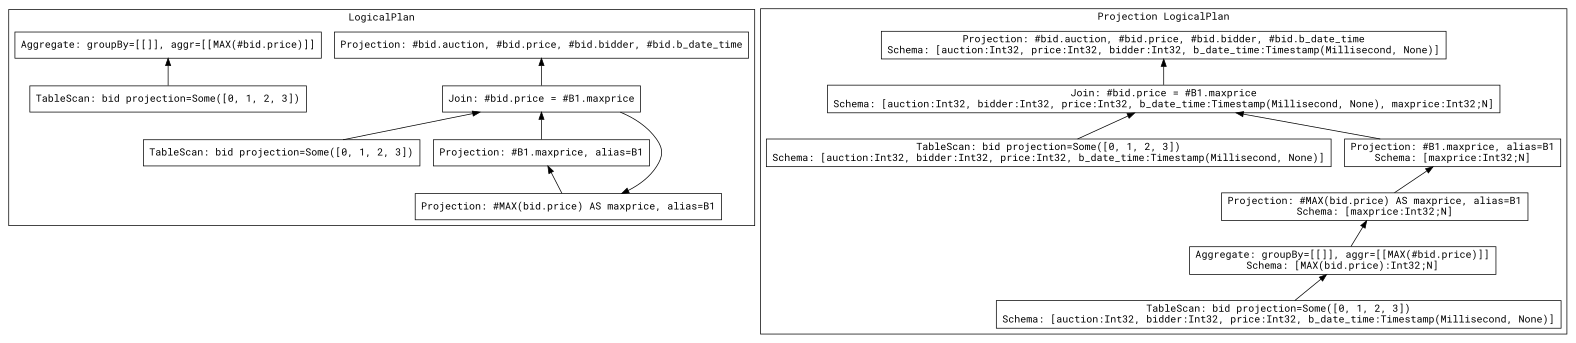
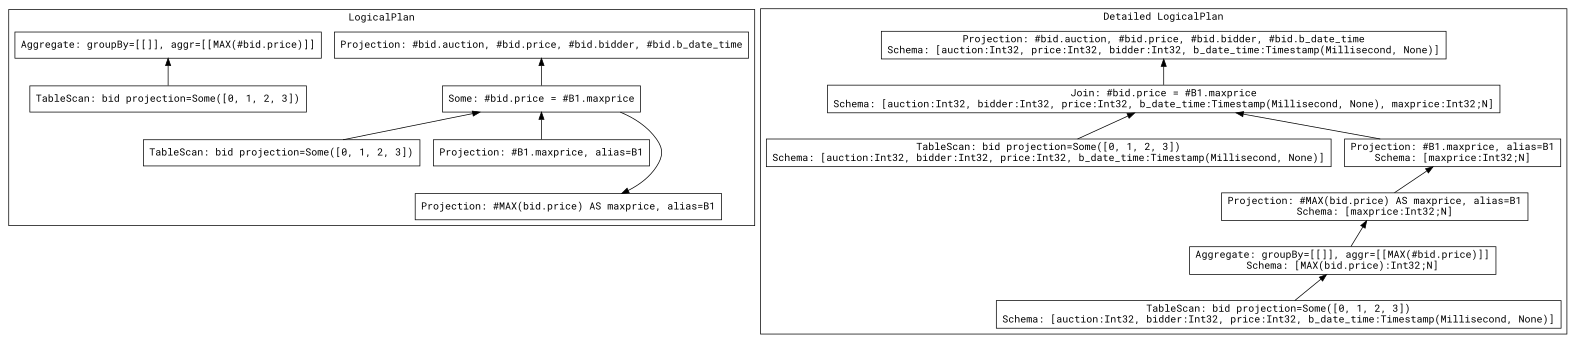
  digraph {
    fontname="Roboto Mono"
    node [fontname="Roboto Mono" shape=box]
    edge [arrowhead=none arrowtail=normal dir=back fontname="Roboto Mono"]
    n1 [label="Projection: #bid.auction, #bid.price, #bid.bidder, #bid.b_date_time"]
-   n2 [label="Join: #bid.price = #B1.maxprice"]
+   n2 [label="Some: #bid.price = #B1.maxprice"]
    n3 [label="TableScan: bid projection=Some([0, 1, 2, 3])"]
    n4 [label="Projection: #B1.maxprice, alias=B1"]
    n5 [label="Projection: #MAX(bid.price) AS maxprice, alias=B1"]
    n6 [label="Aggregate: groupBy=[[]], aggr=[[MAX(#bid.price)]]"]
    n7 [label="TableScan: bid projection=Some([0, 1, 2, 3])"]
    n8 [label="Projection: #bid.auction, #bid.price, #bid.bidder, #bid.b_date_time\nSchema: [auction:Int32, price:Int32, bidder:Int32, b_date_time:Timestamp(Millisecond, None)]"]
    n9 [label="Join: #bid.price = #B1.maxprice\nSchema: [auction:Int32, bidder:Int32, price:Int32, b_date_time:Timestamp(Millisecond, None), maxprice:Int32;N]"]
    n10 [label="TableScan: bid projection=Some([0, 1, 2, 3])\nSchema: [auction:Int32, bidder:Int32, price:Int32, b_date_time:Timestamp(Millisecond, None)]"]
    n11 [label="Projection: #B1.maxprice, alias=B1\nSchema: [maxprice:Int32;N]"]
    n12 [label="Projection: #MAX(bid.price) AS maxprice, alias=B1\nSchema: [maxprice:Int32;N]"]
    n13 [label="Aggregate: groupBy=[[]], aggr=[[MAX(#bid.price)]]\nSchema: [MAX(bid.price):Int32;N]"]
    n14 [label="TableScan: bid projection=Some([0, 1, 2, 3])\nSchema: [auction:Int32, bidder:Int32, price:Int32, b_date_time:Timestamp(Millisecond, None)]"]
    subgraph cluster_1 {
      label=LogicalPlan
      n1
      n2
      n3
      n4
      n5
      n6
      n7
    }
    subgraph cluster_2 {
-     label="Projection LogicalPlan"
+     label="Detailed LogicalPlan"
      n8
      n9
      n10
      n11
      n12
      n13
      n14
    }
    n1 -> n2
    n2 -> n3
    n2 -> n4
-   n4 -> n5
    n5 -> n2
    n6 -> n7
    n8 -> n9
    n9 -> n10
    n9 -> n11
    n11 -> n12
    n12 -> n13
    n13 -> n14
  }
